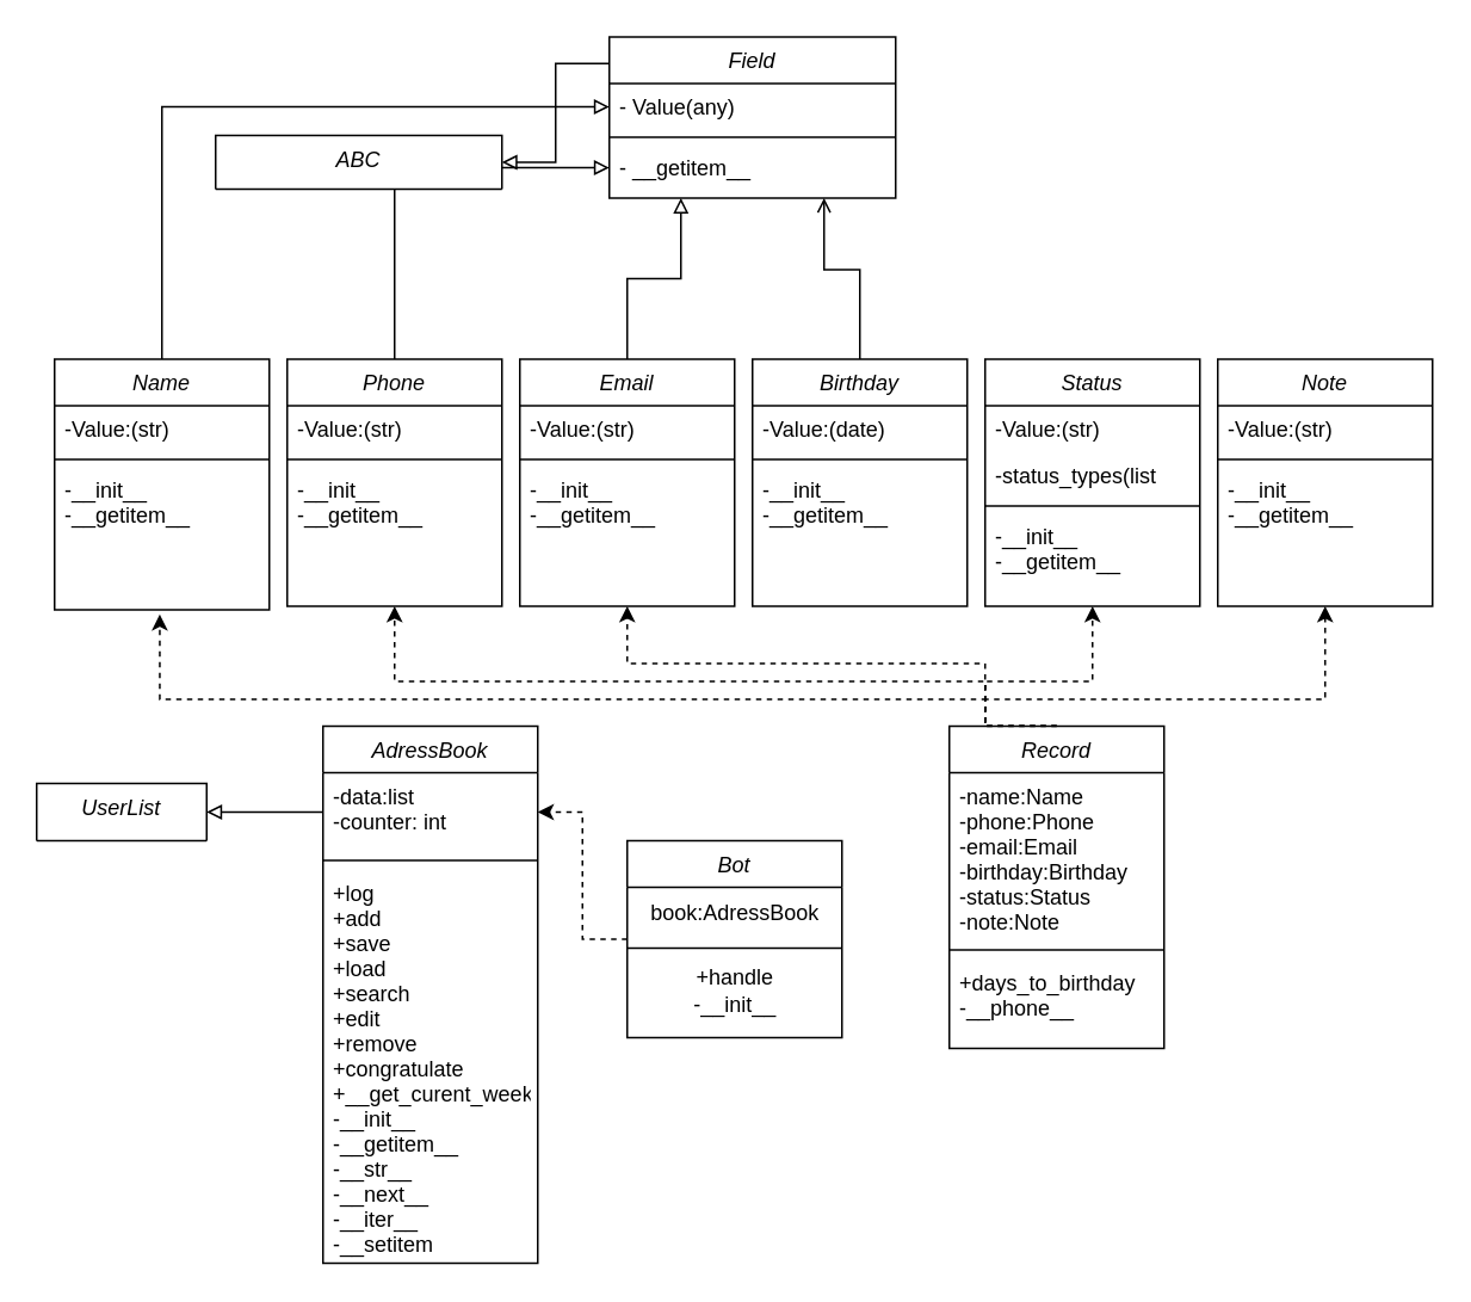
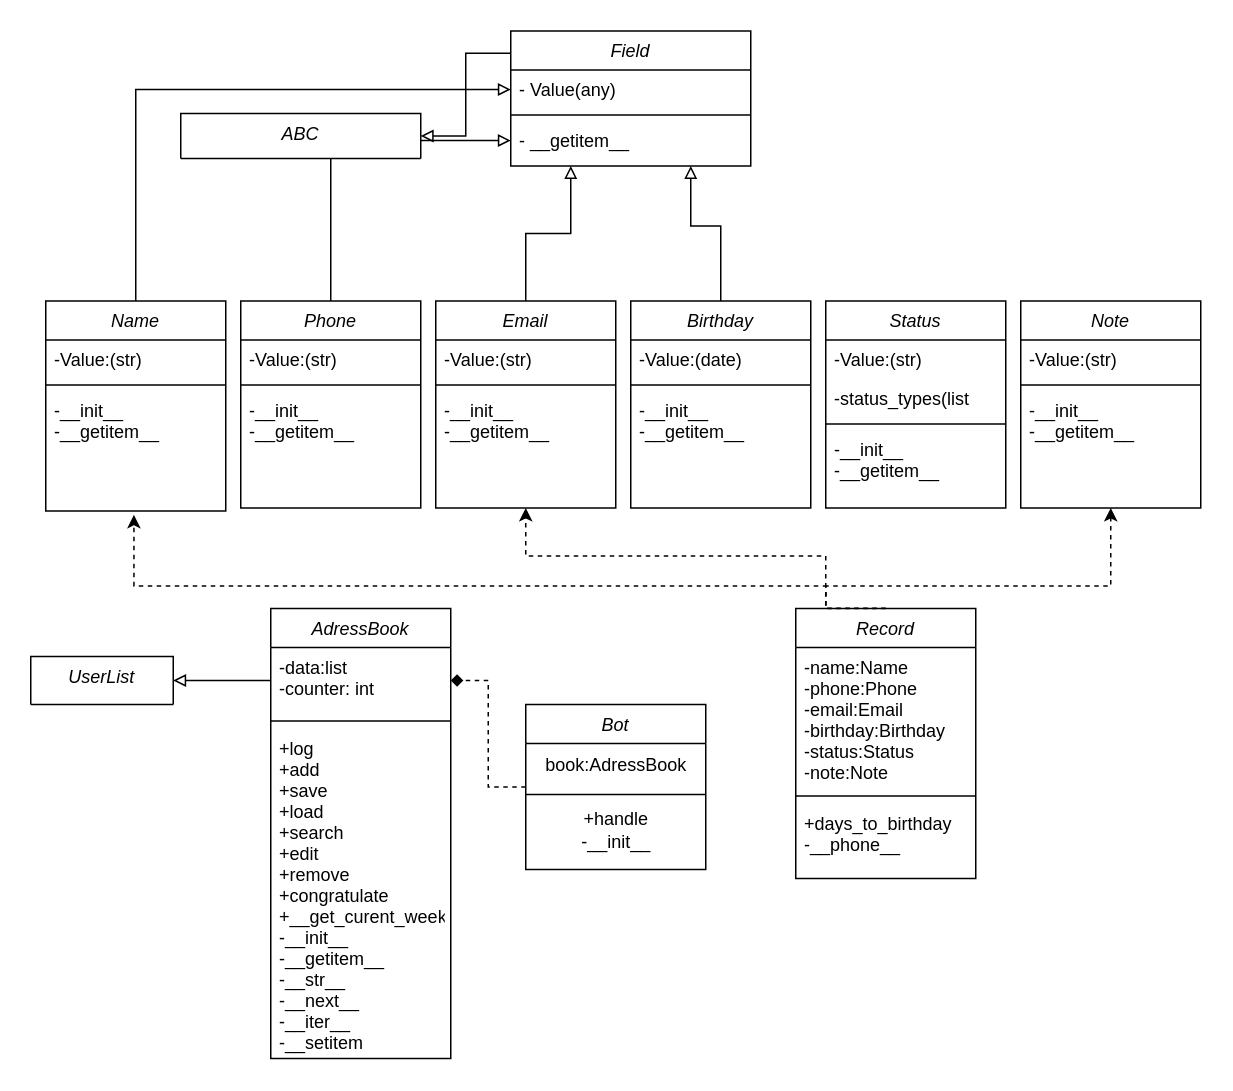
  <mxCell id="0" />
  <mxCell id="1" parent="0" />
  <mxCell id="2" style="edgeStyle=orthogonalEdgeStyle;rounded=0;orthogonalLoop=1;jettySize=auto;html=1;endArrow=block;endFill=0;exitX=0.006;exitY=0.164;exitDx=0;exitDy=0;exitPerimeter=0;" edge="1" parent="1" source="3" target="51"><mxGeometry relative="1" as="geometry"><mxPoint x="290" y="40" as="targetPoint" /></mxGeometry></mxCell>
  <mxCell id="3" value="Field" style="swimlane;fontStyle=2;align=center;verticalAlign=top;childLayout=stackLayout;horizontal=1;startSize=26;horizontalStack=0;resizeParent=1;resizeLast=0;collapsible=1;marginBottom=0;rounded=0;shadow=0;strokeWidth=1;" parent="1" vertex="1"><mxGeometry x="340" y="20" width="160" height="90" as="geometry"><mxRectangle x="230" y="140" width="160" height="26" as="alternateBounds" /></mxGeometry></mxCell>
  <mxCell id="4" value="- Value(any)" style="text;align=left;verticalAlign=top;spacingLeft=4;spacingRight=4;overflow=hidden;rotatable=0;points=[[0,0.5],[1,0.5]];portConstraint=eastwest;rounded=0;shadow=0;html=0;" parent="3" vertex="1"><mxGeometry y="26" width="160" height="26" as="geometry" /></mxCell>
  <mxCell id="5" value="" style="line;html=1;strokeWidth=1;align=left;verticalAlign=middle;spacingTop=-1;spacingLeft=3;spacingRight=3;rotatable=0;labelPosition=right;points=[];portConstraint=eastwest;" parent="3" vertex="1"><mxGeometry y="52" width="160" height="8" as="geometry" /></mxCell>
  <mxCell id="6" value="- __getitem__" style="text;align=left;verticalAlign=top;spacingLeft=4;spacingRight=4;overflow=hidden;rotatable=0;points=[[0,0.5],[1,0.5]];portConstraint=eastwest;" parent="3" vertex="1"><mxGeometry y="60" width="160" height="26" as="geometry" /></mxCell>
  <mxCell id="7" style="edgeStyle=orthogonalEdgeStyle;rounded=0;orthogonalLoop=1;jettySize=auto;html=1;entryX=0;entryY=0.5;entryDx=0;entryDy=0;endArrow=block;endFill=0;" edge="1" parent="1" source="8" target="4"><mxGeometry relative="1" as="geometry" /></mxCell>
  <mxCell id="8" value="Name" style="swimlane;fontStyle=2;align=center;verticalAlign=top;childLayout=stackLayout;horizontal=1;startSize=26;horizontalStack=0;resizeParent=1;resizeLast=0;collapsible=1;marginBottom=0;rounded=0;shadow=0;strokeWidth=1;" vertex="1" parent="1"><mxGeometry x="30" y="200" width="120" height="140" as="geometry"><mxRectangle x="230" y="140" width="160" height="26" as="alternateBounds" /></mxGeometry></mxCell>
  <mxCell id="9" value="-Value:(str)" style="text;align=left;verticalAlign=top;spacingLeft=4;spacingRight=4;overflow=hidden;rotatable=0;points=[[0,0.5],[1,0.5]];portConstraint=eastwest;" vertex="1" parent="8"><mxGeometry y="26" width="120" height="26" as="geometry" /></mxCell>
  <mxCell id="10" value="" style="line;html=1;strokeWidth=1;align=left;verticalAlign=middle;spacingTop=-1;spacingLeft=3;spacingRight=3;rotatable=0;labelPosition=right;points=[];portConstraint=eastwest;" vertex="1" parent="8"><mxGeometry y="52" width="120" height="8" as="geometry" /></mxCell>
  <mxCell id="11" value="-__init__&#10;-__getitem__" style="text;align=left;verticalAlign=top;spacingLeft=4;spacingRight=4;overflow=hidden;rotatable=0;points=[[0,0.5],[1,0.5]];portConstraint=eastwest;" vertex="1" parent="8"><mxGeometry y="60" width="120" height="80" as="geometry" /></mxCell>
  <mxCell id="12" style="edgeStyle=orthogonalEdgeStyle;rounded=0;orthogonalLoop=1;jettySize=auto;html=1;exitX=0.5;exitY=0;exitDx=0;exitDy=0;entryX=0;entryY=0.5;entryDx=0;entryDy=0;endArrow=block;endFill=0;" edge="1" parent="1" source="13" target="6"><mxGeometry relative="1" as="geometry" /></mxCell>
  <mxCell id="13" value="Phone" style="swimlane;fontStyle=2;align=center;verticalAlign=top;childLayout=stackLayout;horizontal=1;startSize=26;horizontalStack=0;resizeParent=1;resizeLast=0;collapsible=1;marginBottom=0;rounded=0;shadow=0;strokeWidth=1;" vertex="1" parent="1"><mxGeometry x="160" y="200" width="120" height="138" as="geometry"><mxRectangle x="230" y="140" width="160" height="26" as="alternateBounds" /></mxGeometry></mxCell>
  <mxCell id="14" value="-Value:(str)" style="text;align=left;verticalAlign=top;spacingLeft=4;spacingRight=4;overflow=hidden;rotatable=0;points=[[0,0.5],[1,0.5]];portConstraint=eastwest;rounded=0;shadow=0;html=0;" vertex="1" parent="13"><mxGeometry y="26" width="120" height="26" as="geometry" /></mxCell>
  <mxCell id="15" value="" style="line;html=1;strokeWidth=1;align=left;verticalAlign=middle;spacingTop=-1;spacingLeft=3;spacingRight=3;rotatable=0;labelPosition=right;points=[];portConstraint=eastwest;" vertex="1" parent="13"><mxGeometry y="52" width="120" height="8" as="geometry" /></mxCell>
  <mxCell id="16" value="-__init__&#10;-__getitem__" style="text;align=left;verticalAlign=top;spacingLeft=4;spacingRight=4;overflow=hidden;rotatable=0;points=[[0,0.5],[1,0.5]];portConstraint=eastwest;" vertex="1" parent="13"><mxGeometry y="60" width="120" height="50" as="geometry" /></mxCell>
  <mxCell id="17" value="Email" style="swimlane;fontStyle=2;align=center;verticalAlign=top;childLayout=stackLayout;horizontal=1;startSize=26;horizontalStack=0;resizeParent=1;resizeLast=0;collapsible=1;marginBottom=0;rounded=0;shadow=0;strokeWidth=1;" vertex="1" parent="1"><mxGeometry x="290" y="200" width="120" height="138" as="geometry"><mxRectangle x="230" y="140" width="160" height="26" as="alternateBounds" /></mxGeometry></mxCell>
  <mxCell id="18" value="-Value:(str)" style="text;align=left;verticalAlign=top;spacingLeft=4;spacingRight=4;overflow=hidden;rotatable=0;points=[[0,0.5],[1,0.5]];portConstraint=eastwest;rounded=0;shadow=0;html=0;" vertex="1" parent="17"><mxGeometry y="26" width="120" height="26" as="geometry" /></mxCell>
  <mxCell id="19" value="" style="line;html=1;strokeWidth=1;align=left;verticalAlign=middle;spacingTop=-1;spacingLeft=3;spacingRight=3;rotatable=0;labelPosition=right;points=[];portConstraint=eastwest;" vertex="1" parent="17"><mxGeometry y="52" width="120" height="8" as="geometry" /></mxCell>
  <mxCell id="20" value="-__init__&#10;-__getitem__" style="text;align=left;verticalAlign=top;spacingLeft=4;spacingRight=4;overflow=hidden;rotatable=0;points=[[0,0.5],[1,0.5]];portConstraint=eastwest;" vertex="1" parent="17"><mxGeometry y="60" width="120" height="50" as="geometry" /></mxCell>
  <mxCell id="21" value="Birthday" style="swimlane;fontStyle=2;align=center;verticalAlign=top;childLayout=stackLayout;horizontal=1;startSize=26;horizontalStack=0;resizeParent=1;resizeLast=0;collapsible=1;marginBottom=0;rounded=0;shadow=0;strokeWidth=1;" vertex="1" parent="1"><mxGeometry x="420" y="200" width="120" height="138" as="geometry"><mxRectangle x="230" y="140" width="160" height="26" as="alternateBounds" /></mxGeometry></mxCell>
  <mxCell id="22" value="-Value:(date)" style="text;align=left;verticalAlign=top;spacingLeft=4;spacingRight=4;overflow=hidden;rotatable=0;points=[[0,0.5],[1,0.5]];portConstraint=eastwest;" vertex="1" parent="21"><mxGeometry y="26" width="120" height="26" as="geometry" /></mxCell>
  <mxCell id="23" value="" style="line;html=1;strokeWidth=1;align=left;verticalAlign=middle;spacingTop=-1;spacingLeft=3;spacingRight=3;rotatable=0;labelPosition=right;points=[];portConstraint=eastwest;" vertex="1" parent="21"><mxGeometry y="52" width="120" height="8" as="geometry" /></mxCell>
  <mxCell id="24" value="-__init__&#10;-__getitem__" style="text;align=left;verticalAlign=top;spacingLeft=4;spacingRight=4;overflow=hidden;rotatable=0;points=[[0,0.5],[1,0.5]];portConstraint=eastwest;" vertex="1" parent="21"><mxGeometry y="60" width="120" height="50" as="geometry" /></mxCell>
  <mxCell id="25" value="Status" style="swimlane;fontStyle=2;align=center;verticalAlign=top;childLayout=stackLayout;horizontal=1;startSize=26;horizontalStack=0;resizeParent=1;resizeLast=0;collapsible=1;marginBottom=0;rounded=0;shadow=0;strokeWidth=1;" vertex="1" parent="1"><mxGeometry x="550" y="200" width="120" height="138" as="geometry"><mxRectangle x="230" y="140" width="160" height="26" as="alternateBounds" /></mxGeometry></mxCell>
  <mxCell id="26" value="-Value:(str)" style="text;align=left;verticalAlign=top;spacingLeft=4;spacingRight=4;overflow=hidden;rotatable=0;points=[[0,0.5],[1,0.5]];portConstraint=eastwest;" vertex="1" parent="25"><mxGeometry y="26" width="120" height="26" as="geometry" /></mxCell>
  <mxCell id="27" value="-status_types(list" style="text;align=left;verticalAlign=top;spacingLeft=4;spacingRight=4;overflow=hidden;rotatable=0;points=[[0,0.5],[1,0.5]];portConstraint=eastwest;rounded=0;shadow=0;html=0;" vertex="1" parent="25"><mxGeometry y="52" width="120" height="26" as="geometry" /></mxCell>
  <mxCell id="28" value="" style="line;html=1;strokeWidth=1;align=left;verticalAlign=middle;spacingTop=-1;spacingLeft=3;spacingRight=3;rotatable=0;labelPosition=right;points=[];portConstraint=eastwest;" vertex="1" parent="25"><mxGeometry y="78" width="120" height="8" as="geometry" /></mxCell>
  <mxCell id="29" value="-__init__&#10;-__getitem__" style="text;align=left;verticalAlign=top;spacingLeft=4;spacingRight=4;overflow=hidden;rotatable=0;points=[[0,0.5],[1,0.5]];portConstraint=eastwest;" vertex="1" parent="25"><mxGeometry y="86" width="120" height="50" as="geometry" /></mxCell>
  <mxCell id="30" value="Note" style="swimlane;fontStyle=2;align=center;verticalAlign=top;childLayout=stackLayout;horizontal=1;startSize=26;horizontalStack=0;resizeParent=1;resizeLast=0;collapsible=1;marginBottom=0;rounded=0;shadow=0;strokeWidth=1;" vertex="1" parent="1"><mxGeometry x="680" y="200" width="120" height="138" as="geometry"><mxRectangle x="230" y="140" width="160" height="26" as="alternateBounds" /></mxGeometry></mxCell>
  <mxCell id="31" value="-Value:(str)" style="text;align=left;verticalAlign=top;spacingLeft=4;spacingRight=4;overflow=hidden;rotatable=0;points=[[0,0.5],[1,0.5]];portConstraint=eastwest;" vertex="1" parent="30"><mxGeometry y="26" width="120" height="26" as="geometry" /></mxCell>
  <mxCell id="32" value="" style="line;html=1;strokeWidth=1;align=left;verticalAlign=middle;spacingTop=-1;spacingLeft=3;spacingRight=3;rotatable=0;labelPosition=right;points=[];portConstraint=eastwest;" vertex="1" parent="30"><mxGeometry y="52" width="120" height="8" as="geometry" /></mxCell>
  <mxCell id="33" value="-__init__&#10;-__getitem__" style="text;align=left;verticalAlign=top;spacingLeft=4;spacingRight=4;overflow=hidden;rotatable=0;points=[[0,0.5],[1,0.5]];portConstraint=eastwest;" vertex="1" parent="30"><mxGeometry y="60" width="120" height="50" as="geometry" /></mxCell>
- <mxCell id="34" style="edgeStyle=orthogonalEdgeStyle;rounded=0;orthogonalLoop=1;jettySize=auto;html=1;entryX=0.75;entryY=1;entryDx=0;entryDy=0;endArrow=open;endFill=0;" edge="1" parent="1" source="21" target="3"><mxGeometry relative="1" as="geometry"><Array as="points"><mxPoint x="480" y="150" /><mxPoint x="460" y="150" /></Array></mxGeometry></mxCell>
+ <mxCell id="34" style="edgeStyle=orthogonalEdgeStyle;rounded=0;orthogonalLoop=1;jettySize=auto;html=1;entryX=0.75;entryY=1;entryDx=0;entryDy=0;endArrow=block;endFill=0;" edge="1" parent="1" source="21" target="3"><mxGeometry relative="1" as="geometry"><Array as="points"><mxPoint x="480" y="150" /><mxPoint x="460" y="150" /></Array></mxGeometry></mxCell>
  <mxCell id="35" style="edgeStyle=orthogonalEdgeStyle;rounded=0;orthogonalLoop=1;jettySize=auto;html=1;endArrow=block;endFill=0;entryX=0.25;entryY=1;entryDx=0;entryDy=0;" edge="1" parent="1" source="17" target="3"><mxGeometry relative="1" as="geometry"><mxPoint x="400" y="150" as="targetPoint" /></mxGeometry></mxCell>
  <mxCell id="36" value="AdressBook" style="swimlane;fontStyle=2;align=center;verticalAlign=top;childLayout=stackLayout;horizontal=1;startSize=26;horizontalStack=0;resizeParent=1;resizeLast=0;collapsible=1;marginBottom=0;rounded=0;shadow=0;strokeWidth=1;" vertex="1" parent="1"><mxGeometry x="180" y="405" width="120" height="300" as="geometry"><mxRectangle x="230" y="140" width="160" height="26" as="alternateBounds" /></mxGeometry></mxCell>
  <mxCell id="37" value="-data:list&#10;-counter: int" style="text;align=left;verticalAlign=top;spacingLeft=4;spacingRight=4;overflow=hidden;rotatable=0;points=[[0,0.5],[1,0.5]];portConstraint=eastwest;rounded=0;shadow=0;html=0;" vertex="1" parent="36"><mxGeometry y="26" width="120" height="44" as="geometry" /></mxCell>
  <mxCell id="38" value="" style="line;html=1;strokeWidth=1;align=left;verticalAlign=middle;spacingTop=-1;spacingLeft=3;spacingRight=3;rotatable=0;labelPosition=right;points=[];portConstraint=eastwest;" vertex="1" parent="36"><mxGeometry y="70" width="120" height="10" as="geometry" /></mxCell>
  <mxCell id="39" value="+log&#10;+add&#10;+save&#10;+load&#10;+search&#10;+edit&#10;+remove&#10;+congratulate&#10;+__get_curent_week&#10;-__init__&#10;-__getitem__&#10;-__str__&#10;-__next__&#10;-__iter__&#10;-__setitem&#10;" style="text;align=left;verticalAlign=top;spacingLeft=4;spacingRight=4;overflow=hidden;rotatable=0;points=[[0,0.5],[1,0.5]];portConstraint=eastwest;" vertex="1" parent="36"><mxGeometry y="80" width="120" height="220" as="geometry" /></mxCell>
  <mxCell id="40" value="UserList" style="swimlane;fontStyle=2;align=center;verticalAlign=top;childLayout=stackLayout;horizontal=1;startSize=50;horizontalStack=0;resizeParent=1;resizeLast=0;collapsible=1;marginBottom=0;rounded=0;shadow=0;strokeWidth=1;" vertex="1" parent="1"><mxGeometry x="20" y="437" width="95" height="32" as="geometry"><mxRectangle x="230" y="140" width="160" height="26" as="alternateBounds" /></mxGeometry></mxCell>
  <mxCell id="41" style="edgeStyle=orthogonalEdgeStyle;rounded=0;orthogonalLoop=1;jettySize=auto;html=1;exitX=0;exitY=0.5;exitDx=0;exitDy=0;entryX=1;entryY=0.5;entryDx=0;entryDy=0;endArrow=block;endFill=0;" edge="1" parent="1" source="37" target="40"><mxGeometry relative="1" as="geometry" /></mxCell>
- <mxCell id="42" style="edgeStyle=orthogonalEdgeStyle;rounded=0;orthogonalLoop=1;jettySize=auto;html=1;exitX=0.5;exitY=0;exitDx=0;exitDy=0;entryX=0.5;entryY=1;entryDx=0;entryDy=0;dashed=1;" edge="1" parent="1" source="46" target="13"><mxGeometry relative="1" as="geometry"><Array as="points"><mxPoint x="550" y="380" /><mxPoint x="220" y="380" /></Array></mxGeometry></mxCell>
  <mxCell id="43" style="edgeStyle=orthogonalEdgeStyle;rounded=0;orthogonalLoop=1;jettySize=auto;html=1;exitX=0.5;exitY=0;exitDx=0;exitDy=0;entryX=0.5;entryY=1;entryDx=0;entryDy=0;dashed=1;" edge="1" parent="1" source="46" target="17"><mxGeometry relative="1" as="geometry"><mxPoint x="550" y="350" as="targetPoint" /><Array as="points"><mxPoint x="550" y="370" /><mxPoint x="350" y="370" /></Array></mxGeometry></mxCell>
- <mxCell id="44" style="edgeStyle=orthogonalEdgeStyle;rounded=0;orthogonalLoop=1;jettySize=auto;html=1;exitX=0.5;exitY=0;exitDx=0;exitDy=0;entryX=0.5;entryY=1;entryDx=0;entryDy=0;dashed=1;" edge="1" parent="1" source="46" target="25"><mxGeometry relative="1" as="geometry"><Array as="points"><mxPoint x="550" y="380" /><mxPoint x="610" y="380" /></Array></mxGeometry></mxCell>
  <mxCell id="45" style="edgeStyle=orthogonalEdgeStyle;rounded=0;orthogonalLoop=1;jettySize=auto;html=1;exitX=0.5;exitY=0;exitDx=0;exitDy=0;entryX=0.5;entryY=1;entryDx=0;entryDy=0;dashed=1;" edge="1" parent="1" source="46" target="30"><mxGeometry relative="1" as="geometry"><Array as="points"><mxPoint x="550" y="390" /><mxPoint x="740" y="390" /></Array></mxGeometry></mxCell>
  <mxCell id="46" value="Record" style="swimlane;fontStyle=2;align=center;verticalAlign=top;childLayout=stackLayout;horizontal=1;startSize=26;horizontalStack=0;resizeParent=1;resizeLast=0;collapsible=1;marginBottom=0;rounded=0;shadow=0;strokeWidth=1;" vertex="1" parent="1"><mxGeometry x="530" y="405" width="120" height="180" as="geometry"><mxRectangle x="230" y="140" width="160" height="26" as="alternateBounds" /></mxGeometry></mxCell>
  <mxCell id="47" value="-name:Name&#10;-phone:Phone&#10;-email:Email&#10;-birthday:Birthday&#10;-status:Status&#10;-note:Note" style="text;align=left;verticalAlign=top;spacingLeft=4;spacingRight=4;overflow=hidden;rotatable=0;points=[[0,0.5],[1,0.5]];portConstraint=eastwest;" vertex="1" parent="46"><mxGeometry y="26" width="120" height="94" as="geometry" /></mxCell>
  <mxCell id="48" value="" style="line;html=1;strokeWidth=1;align=left;verticalAlign=middle;spacingTop=-1;spacingLeft=3;spacingRight=3;rotatable=0;labelPosition=right;points=[];portConstraint=eastwest;" vertex="1" parent="46"><mxGeometry y="120" width="120" height="10" as="geometry" /></mxCell>
  <mxCell id="49" value="+days_to_birthday&#10;-__phone__&#10;" style="text;align=left;verticalAlign=top;spacingLeft=4;spacingRight=4;overflow=hidden;rotatable=0;points=[[0,0.5],[1,0.5]];portConstraint=eastwest;" vertex="1" parent="46"><mxGeometry y="130" width="120" height="50" as="geometry" /></mxCell>
  <mxCell id="50" style="edgeStyle=orthogonalEdgeStyle;rounded=0;orthogonalLoop=1;jettySize=auto;html=1;exitX=0.5;exitY=0;exitDx=0;exitDy=0;entryX=0.49;entryY=1.032;entryDx=0;entryDy=0;entryPerimeter=0;dashed=1;" edge="1" parent="1" source="46" target="11"><mxGeometry relative="1" as="geometry"><Array as="points"><mxPoint x="550" y="390" /><mxPoint x="89" y="390" /></Array></mxGeometry></mxCell>
  <mxCell id="51" value="ABC" style="swimlane;fontStyle=2;align=center;verticalAlign=top;childLayout=stackLayout;horizontal=1;startSize=80;horizontalStack=0;resizeParent=1;resizeLast=0;collapsible=1;marginBottom=0;rounded=0;shadow=0;strokeWidth=1;" vertex="1" parent="1"><mxGeometry x="120" y="75" width="160" height="30" as="geometry"><mxRectangle x="230" y="140" width="160" height="26" as="alternateBounds" /></mxGeometry></mxCell>
- <mxCell id="52" style="edgeStyle=orthogonalEdgeStyle;rounded=0;orthogonalLoop=1;jettySize=auto;html=1;entryX=1;entryY=0.5;entryDx=0;entryDy=0;dashed=1;" edge="1" parent="1" source="53" target="37"><mxGeometry relative="1" as="geometry" /></mxCell>
+ <mxCell id="52" style="edgeStyle=orthogonalEdgeStyle;rounded=0;orthogonalLoop=1;jettySize=auto;html=1;entryX=1;entryY=0.5;entryDx=0;entryDy=0;dashed=1;endArrow=diamond;" edge="1" parent="1" source="53" target="37"><mxGeometry relative="1" as="geometry" /></mxCell>
  <mxCell id="53" value="Bot" style="swimlane;fontStyle=2;align=center;verticalAlign=top;childLayout=stackLayout;horizontal=1;startSize=26;horizontalStack=0;resizeParent=1;resizeLast=0;collapsible=1;marginBottom=0;rounded=0;shadow=0;strokeWidth=1;" vertex="1" parent="1"><mxGeometry x="350" y="469" width="120" height="110" as="geometry"><mxRectangle x="230" y="140" width="160" height="26" as="alternateBounds" /></mxGeometry></mxCell>
  <mxCell id="54" value="book:AdressBook" style="text;html=1;align=center;verticalAlign=middle;resizable=0;points=[];autosize=1;strokeColor=none;fillColor=none;" vertex="1" parent="53"><mxGeometry y="26" width="120" height="30" as="geometry" /></mxCell>
  <mxCell id="55" value="" style="line;html=1;strokeWidth=1;align=left;verticalAlign=middle;spacingTop=-1;spacingLeft=3;spacingRight=3;rotatable=0;labelPosition=right;points=[];portConstraint=eastwest;" vertex="1" parent="53"><mxGeometry y="56" width="120" height="8" as="geometry" /></mxCell>
  <mxCell id="56" value="+handle&lt;div&gt;-__init__&lt;/div&gt;" style="text;html=1;align=center;verticalAlign=middle;resizable=0;points=[];autosize=1;strokeColor=none;fillColor=none;" vertex="1" parent="53"><mxGeometry y="64" width="120" height="40" as="geometry" /></mxCell>
